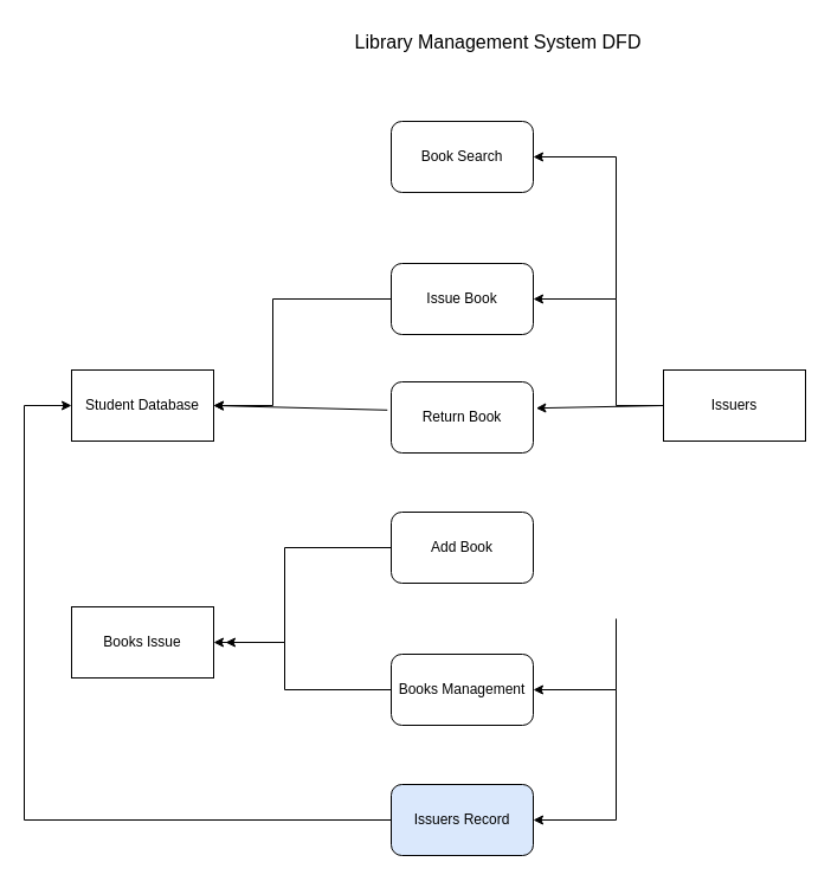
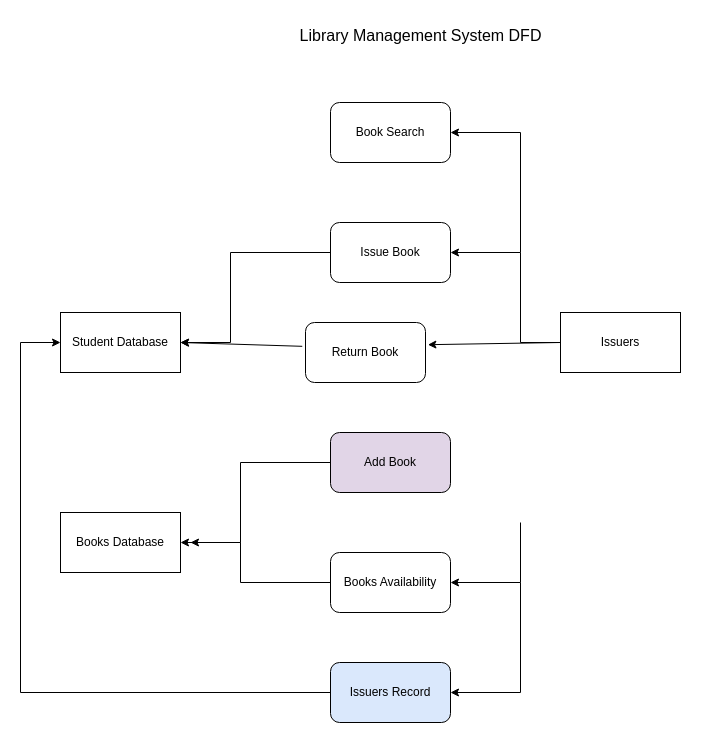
  <mxCell id="0" />
  <mxCell id="1" parent="0" />
  <mxCell id="2" value="Issuers" style="rounded=0;whiteSpace=wrap;html=1;" vertex="1" parent="1"><mxGeometry x="560" y="312" width="120" height="60" as="geometry" /></mxCell>
  <mxCell id="3" value="Book Search" style="rounded=1;whiteSpace=wrap;html=1;" vertex="1" parent="1"><mxGeometry x="330" y="102" width="120" height="60" as="geometry" /></mxCell>
  <mxCell id="4" value="Issue Book" style="rounded=1;whiteSpace=wrap;html=1;" vertex="1" parent="1"><mxGeometry x="330" y="222" width="120" height="60" as="geometry" /></mxCell>
- <mxCell id="5" value="Return Book" style="rounded=1;whiteSpace=wrap;html=1;" vertex="1" parent="1"><mxGeometry x="330" y="322" width="120" height="60" as="geometry" /></mxCell>
- <mxCell id="6" value="Add Book" style="rounded=1;whiteSpace=wrap;html=1;" vertex="1" parent="1"><mxGeometry x="330" y="432" width="120" height="60" as="geometry" /></mxCell>
- <mxCell id="7" value="Books Management" style="rounded=1;whiteSpace=wrap;html=1;" vertex="1" parent="1"><mxGeometry x="330" y="552" width="120" height="60" as="geometry" /></mxCell>
+ <mxCell id="5" value="Return Book" style="rounded=1;whiteSpace=wrap;html=1;" vertex="1" parent="1"><mxGeometry x="305" y="322" width="120" height="60" as="geometry" /></mxCell>
+ <mxCell id="6" value="Add Book" style="rounded=1;whiteSpace=wrap;html=1;fillColor=#e1d5e7;" vertex="1" parent="1"><mxGeometry x="330" y="432" width="120" height="60" as="geometry" /></mxCell>
+ <mxCell id="7" value="Books Availability" style="rounded=1;whiteSpace=wrap;html=1;" vertex="1" parent="1"><mxGeometry x="330" y="552" width="120" height="60" as="geometry" /></mxCell>
  <mxCell id="8" value="Issuers Record" style="rounded=1;whiteSpace=wrap;html=1;fillColor=#dae8fc;" vertex="1" parent="1"><mxGeometry x="330" y="662" width="120" height="60" as="geometry" /></mxCell>
  <mxCell id="9" value="Student Database" style="rounded=0;whiteSpace=wrap;html=1;" vertex="1" parent="1"><mxGeometry x="60" y="312" width="120" height="60" as="geometry" /></mxCell>
- <mxCell id="10" value="Books Issue" style="rounded=0;whiteSpace=wrap;html=1;" vertex="1" parent="1"><mxGeometry x="60" y="512" width="120" height="60" as="geometry" /></mxCell>
+ <mxCell id="10" value="Books Database" style="rounded=0;whiteSpace=wrap;html=1;" vertex="1" parent="1"><mxGeometry x="60" y="512" width="120" height="60" as="geometry" /></mxCell>
  <mxCell id="11" value="" style="endArrow=classic;html=1;rounded=0;exitX=0;exitY=0.5;exitDx=0;exitDy=0;entryX=1;entryY=0.5;entryDx=0;entryDy=0;" edge="1" parent="1" source="2" target="4"><mxGeometry width="50" height="50" relative="1" as="geometry"><mxPoint x="390" y="512" as="sourcePoint" /><mxPoint x="440" y="462" as="targetPoint" /><Array as="points"><mxPoint x="520" y="342" /><mxPoint x="520" y="252" /></Array></mxGeometry></mxCell>
  <mxCell id="12" value="" style="endArrow=classic;html=1;rounded=0;exitX=0;exitY=0.5;exitDx=0;exitDy=0;entryX=1.02;entryY=0.37;entryDx=0;entryDy=0;entryPerimeter=0;" edge="1" parent="1" source="2" target="5"><mxGeometry width="50" height="50" relative="1" as="geometry"><mxPoint x="460" y="412" as="sourcePoint" /><mxPoint x="510" y="362" as="targetPoint" /></mxGeometry></mxCell>
  <mxCell id="13" value="" style="endArrow=classic;html=1;rounded=0;entryX=1;entryY=0.5;entryDx=0;entryDy=0;" edge="1" parent="1" target="3"><mxGeometry width="50" height="50" relative="1" as="geometry"><mxPoint x="520" y="252" as="sourcePoint" /><mxPoint x="570" y="202" as="targetPoint" /><Array as="points"><mxPoint x="520" y="132" /></Array></mxGeometry></mxCell>
  <mxCell id="14" value="" style="endArrow=classic;html=1;rounded=0;entryX=1;entryY=0.5;entryDx=0;entryDy=0;" edge="1" parent="1" target="7"><mxGeometry width="50" height="50" relative="1" as="geometry"><mxPoint x="520" y="522" as="sourcePoint" /><mxPoint x="440" y="462" as="targetPoint" /><Array as="points"><mxPoint x="520" y="582" /></Array></mxGeometry></mxCell>
  <mxCell id="15" value="" style="endArrow=classic;html=1;rounded=0;entryX=1;entryY=0.5;entryDx=0;entryDy=0;" edge="1" parent="1" target="8"><mxGeometry width="50" height="50" relative="1" as="geometry"><mxPoint x="520" y="582" as="sourcePoint" /><mxPoint x="440" y="462" as="targetPoint" /><Array as="points"><mxPoint x="520" y="692" /></Array></mxGeometry></mxCell>
  <mxCell id="16" value="" style="endArrow=classic;html=1;rounded=0;exitX=0;exitY=0.5;exitDx=0;exitDy=0;entryX=1;entryY=0.5;entryDx=0;entryDy=0;" edge="1" parent="1" source="4" target="9"><mxGeometry width="50" height="50" relative="1" as="geometry"><mxPoint x="390" y="512" as="sourcePoint" /><mxPoint x="440" y="462" as="targetPoint" /><Array as="points"><mxPoint x="230" y="252" /><mxPoint x="230" y="342" /></Array></mxGeometry></mxCell>
  <mxCell id="17" value="" style="endArrow=classic;html=1;rounded=0;exitX=-0.027;exitY=0.397;exitDx=0;exitDy=0;exitPerimeter=0;" edge="1" parent="1" source="5"><mxGeometry width="50" height="50" relative="1" as="geometry"><mxPoint x="390" y="412" as="sourcePoint" /><mxPoint x="180" y="342" as="targetPoint" /></mxGeometry></mxCell>
  <mxCell id="18" value="" style="endArrow=classic;html=1;rounded=0;exitX=0;exitY=0.5;exitDx=0;exitDy=0;entryX=1;entryY=0.5;entryDx=0;entryDy=0;" edge="1" parent="1" source="6" target="10"><mxGeometry width="50" height="50" relative="1" as="geometry"><mxPoint x="390" y="512" as="sourcePoint" /><mxPoint x="440" y="462" as="targetPoint" /><Array as="points"><mxPoint x="240" y="462" /><mxPoint x="240" y="542" /></Array></mxGeometry></mxCell>
  <mxCell id="19" value="" style="endArrow=classic;html=1;rounded=0;exitX=0;exitY=0.5;exitDx=0;exitDy=0;" edge="1" parent="1" source="7"><mxGeometry width="50" height="50" relative="1" as="geometry"><mxPoint x="390" y="512" as="sourcePoint" /><mxPoint x="190" y="542" as="targetPoint" /><Array as="points"><mxPoint x="240" y="582" /><mxPoint x="240" y="542" /></Array></mxGeometry></mxCell>
  <mxCell id="20" value="" style="endArrow=classic;html=1;rounded=0;exitX=0;exitY=0.5;exitDx=0;exitDy=0;entryX=0;entryY=0.5;entryDx=0;entryDy=0;" edge="1" parent="1" source="8" target="9"><mxGeometry width="50" height="50" relative="1" as="geometry"><mxPoint x="310" y="692" as="sourcePoint" /><mxPoint x="40" y="342" as="targetPoint" /><Array as="points"><mxPoint x="20" y="692" /><mxPoint x="20" y="342" /></Array></mxGeometry></mxCell>
  <mxCell id="21" value="Library Management System DFD" style="text;html=1;align=center;verticalAlign=middle;resizable=0;points=[];autosize=1;strokeColor=none;fillColor=none;fontSize=16;" vertex="1" parent="1"><mxGeometry x="285" y="20" width="270" height="30" as="geometry" /></mxCell>
